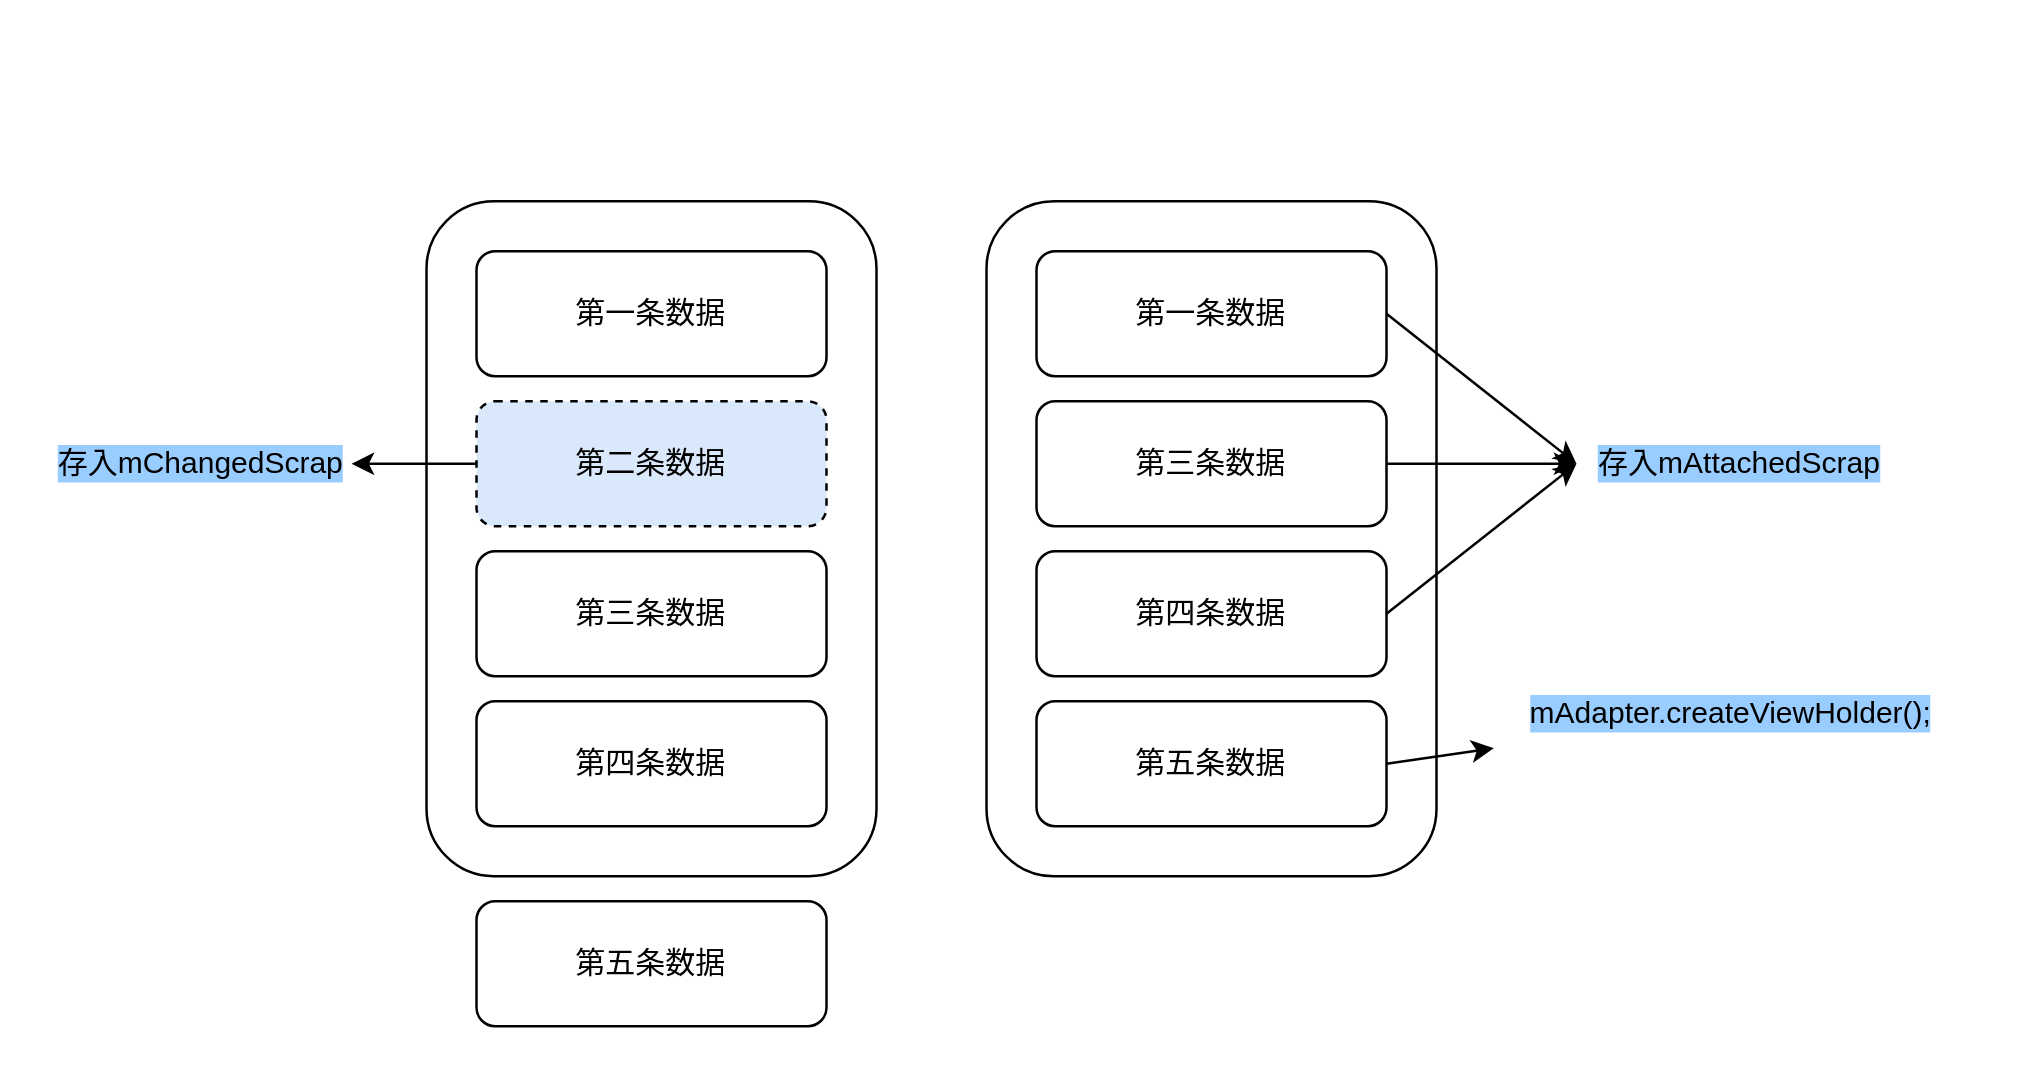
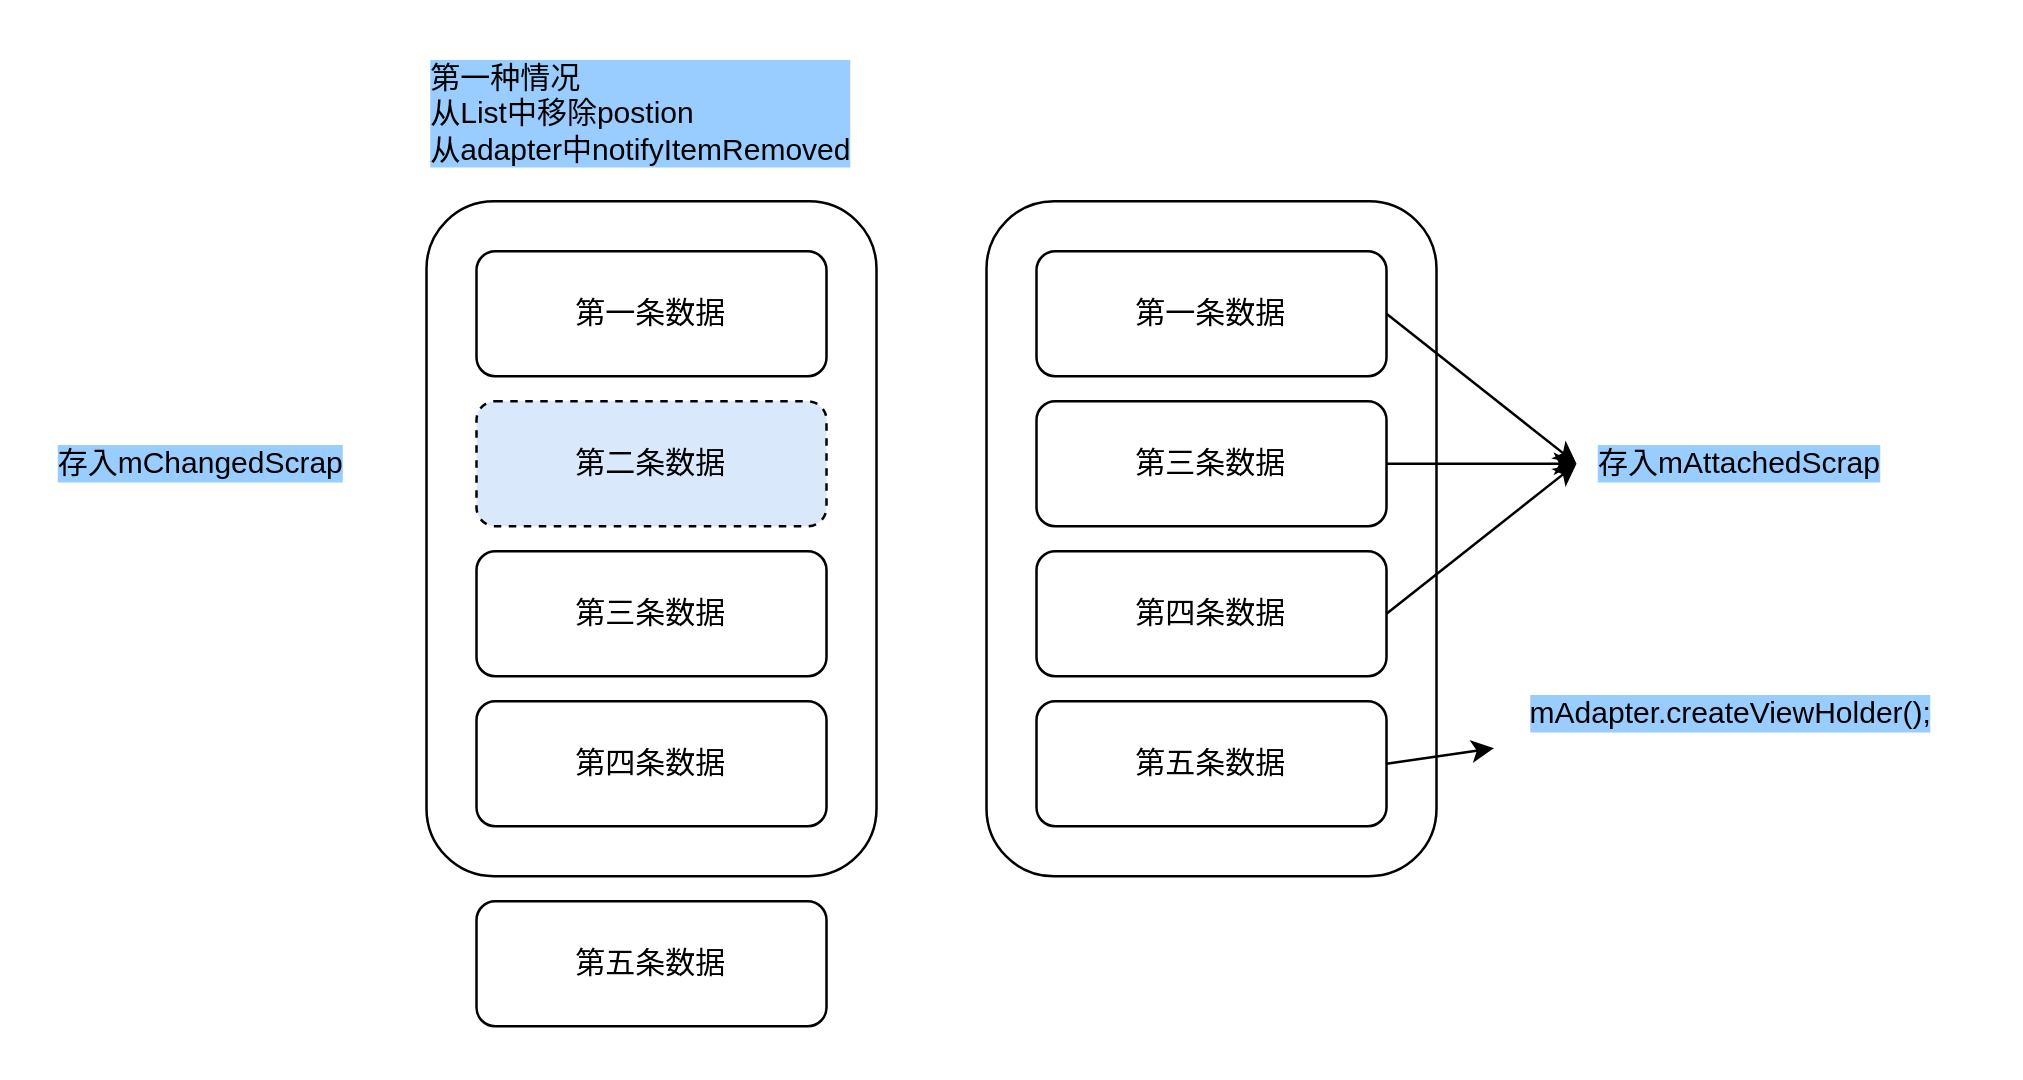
  <mxCell id="0" />
  <mxCell id="1" parent="0" />
  <mxCell id="2" value="" style="rounded=1;whiteSpace=wrap;html=1;" vertex="1" parent="1"><mxGeometry x="170" y="80" width="180" height="270" as="geometry" /></mxCell>
  <mxCell id="3" value="第一条数据" style="rounded=1;whiteSpace=wrap;html=1;" vertex="1" parent="1"><mxGeometry x="190" y="100" width="140" height="50" as="geometry" /></mxCell>
  <mxCell id="4" value="第二条数据" style="rounded=1;whiteSpace=wrap;html=1;dashed=1;fillColor=#dae8fc;" vertex="1" parent="1"><mxGeometry x="190" y="160" width="140" height="50" as="geometry" /></mxCell>
  <mxCell id="5" value="第三条数据" style="rounded=1;whiteSpace=wrap;html=1;" vertex="1" parent="1"><mxGeometry x="190" y="220" width="140" height="50" as="geometry" /></mxCell>
  <mxCell id="6" value="第四条数据" style="rounded=1;whiteSpace=wrap;html=1;" vertex="1" parent="1"><mxGeometry x="190" y="280" width="140" height="50" as="geometry" /></mxCell>
  <mxCell id="7" value="第五条数据" style="rounded=1;whiteSpace=wrap;html=1;" vertex="1" parent="1"><mxGeometry x="190" y="360" width="140" height="50" as="geometry" /></mxCell>
  <mxCell id="8" value="" style="rounded=1;whiteSpace=wrap;html=1;" vertex="1" parent="1"><mxGeometry x="394" y="80" width="180" height="270" as="geometry" /></mxCell>
  <mxCell id="9" value="第一条数据" style="rounded=1;whiteSpace=wrap;html=1;" vertex="1" parent="1"><mxGeometry x="414" y="100" width="140" height="50" as="geometry" /></mxCell>
  <mxCell id="10" value="第三条数据" style="rounded=1;whiteSpace=wrap;html=1;" vertex="1" parent="1"><mxGeometry x="414" y="160" width="140" height="50" as="geometry" /></mxCell>
  <mxCell id="11" value="第四条数据" style="rounded=1;whiteSpace=wrap;html=1;" vertex="1" parent="1"><mxGeometry x="414" y="220" width="140" height="50" as="geometry" /></mxCell>
  <mxCell id="12" value="第五条数据" style="rounded=1;whiteSpace=wrap;html=1;" vertex="1" parent="1"><mxGeometry x="414" y="280" width="140" height="50" as="geometry" /></mxCell>
  <mxCell id="13" value="存入mChangedScrap" style="text;html=1;strokeColor=none;fillColor=none;align=center;verticalAlign=middle;whiteSpace=wrap;rounded=0;dashed=1;labelBackgroundColor=#99CCFF;" vertex="1" parent="1"><mxGeometry x="20" y="170" width="120" height="30" as="geometry" /></mxCell>
- <mxCell id="14" value="" style="endArrow=classic;html=1;rounded=0;exitX=0;exitY=0.5;exitDx=0;exitDy=0;entryX=1;entryY=0.5;entryDx=0;entryDy=0;" edge="1" parent="1" source="4" target="13"><mxGeometry width="50" height="50" relative="1" as="geometry"><mxPoint x="330" y="310" as="sourcePoint" /><mxPoint x="380" y="260" as="targetPoint" /></mxGeometry></mxCell>
+ <mxCell id="15" value="第一种情况&lt;br&gt;从List中移除postion&lt;br&gt;从adapter中notifyItemRemoved" style="text;html=1;strokeColor=none;fillColor=none;align=left;verticalAlign=middle;whiteSpace=wrap;rounded=0;dashed=1;labelBackgroundColor=#99CCFF;" vertex="1" parent="1"><mxGeometry x="170" y="20" width="210" height="50" as="geometry" /></mxCell>
  <mxCell id="16" value="存入mAttachedScrap" style="text;html=1;strokeColor=none;fillColor=none;align=center;verticalAlign=middle;whiteSpace=wrap;rounded=0;dashed=1;labelBackgroundColor=#99CCFF;" vertex="1" parent="1"><mxGeometry x="630" y="170" width="131" height="30" as="geometry" /></mxCell>
  <mxCell id="17" value="" style="endArrow=classic;html=1;rounded=0;exitX=1;exitY=0.5;exitDx=0;exitDy=0;entryX=0;entryY=0.5;entryDx=0;entryDy=0;" edge="1" parent="1" source="9" target="16"><mxGeometry width="50" height="50" relative="1" as="geometry"><mxPoint x="390" y="270" as="sourcePoint" /><mxPoint x="440" y="220" as="targetPoint" /></mxGeometry></mxCell>
  <mxCell id="18" value="" style="endArrow=classic;html=1;rounded=0;exitX=1;exitY=0.5;exitDx=0;exitDy=0;entryX=0;entryY=0.5;entryDx=0;entryDy=0;" edge="1" parent="1" source="10" target="16"><mxGeometry width="50" height="50" relative="1" as="geometry"><mxPoint x="390" y="270" as="sourcePoint" /><mxPoint x="440" y="220" as="targetPoint" /></mxGeometry></mxCell>
  <mxCell id="19" value="" style="endArrow=classic;html=1;rounded=0;exitX=1;exitY=0.5;exitDx=0;exitDy=0;entryX=0;entryY=0.5;entryDx=0;entryDy=0;" edge="1" parent="1" source="11" target="16"><mxGeometry width="50" height="50" relative="1" as="geometry"><mxPoint x="390" y="270" as="sourcePoint" /><mxPoint x="440" y="220" as="targetPoint" /></mxGeometry></mxCell>
  <mxCell id="20" value="mAdapter.createViewHolder();" style="text;html=1;strokeColor=none;fillColor=none;align=center;verticalAlign=middle;whiteSpace=wrap;rounded=0;dashed=1;labelBackgroundColor=#99CCFF;" vertex="1" parent="1"><mxGeometry x="597" y="270" width="190" height="30" as="geometry" /></mxCell>
  <mxCell id="21" value="" style="endArrow=classic;html=1;rounded=0;exitX=1;exitY=0.5;exitDx=0;exitDy=0;" edge="1" parent="1" source="12" target="20"><mxGeometry width="50" height="50" relative="1" as="geometry"><mxPoint x="390" y="270" as="sourcePoint" /><mxPoint x="440" y="220" as="targetPoint" /></mxGeometry></mxCell>
